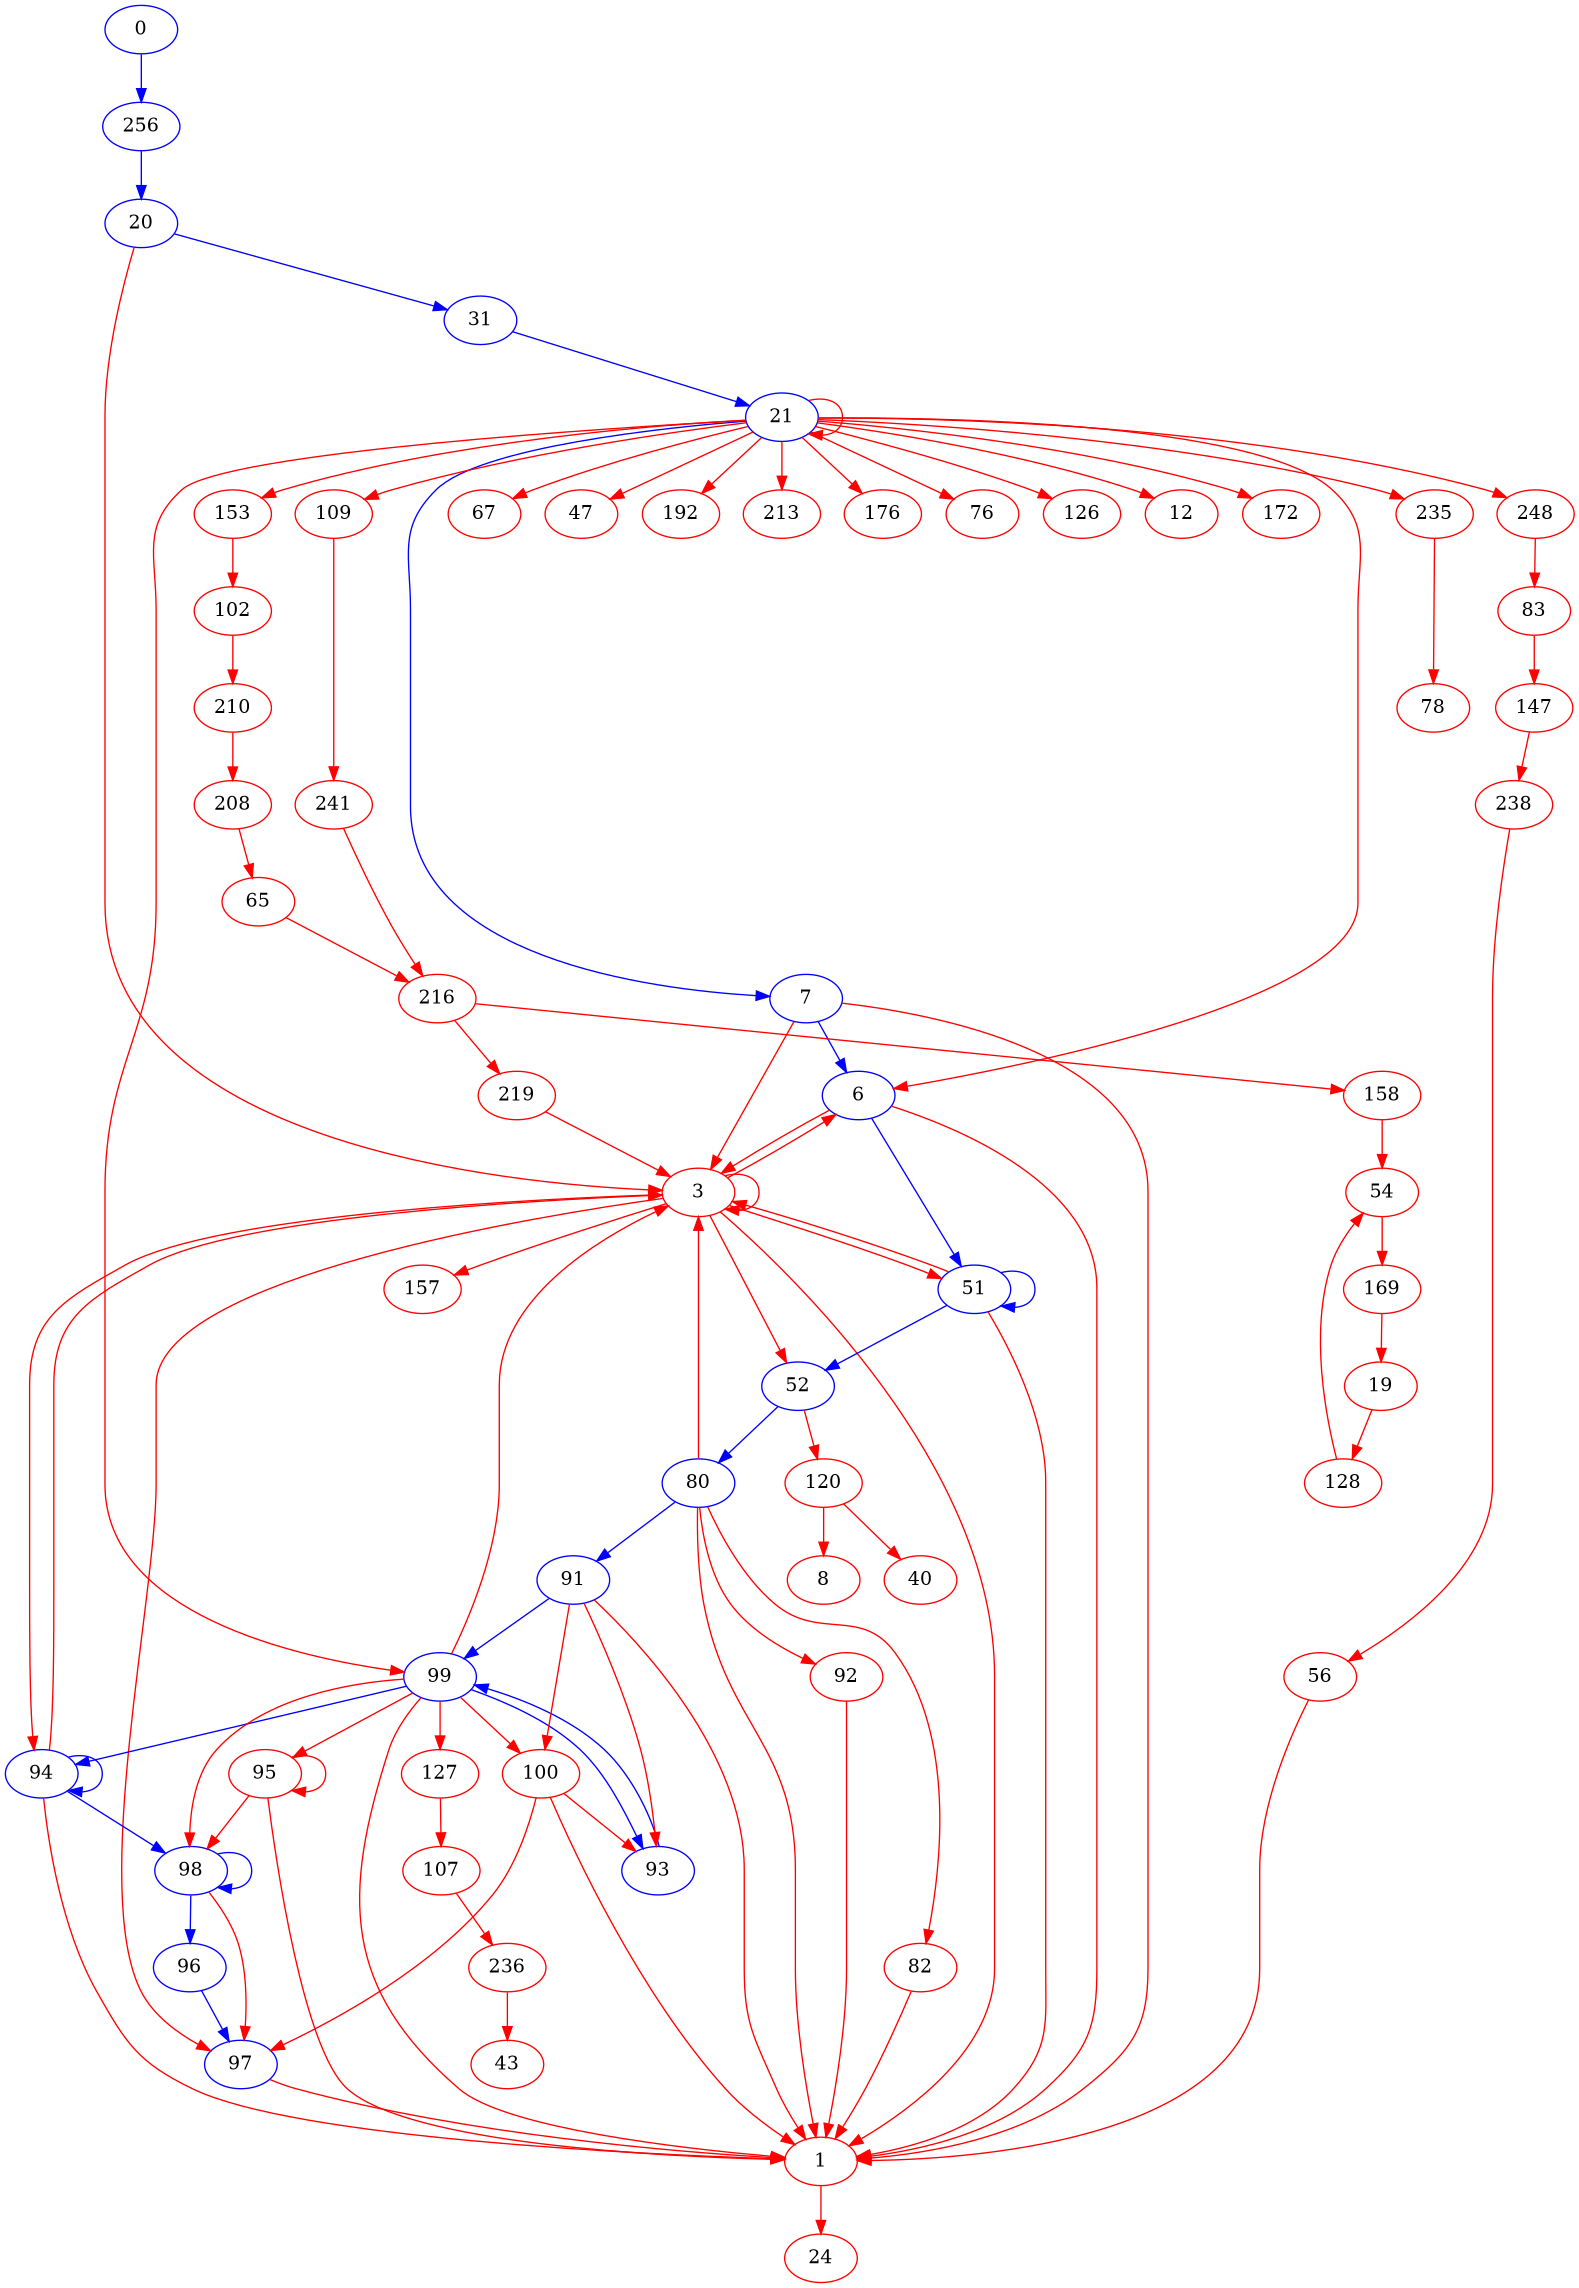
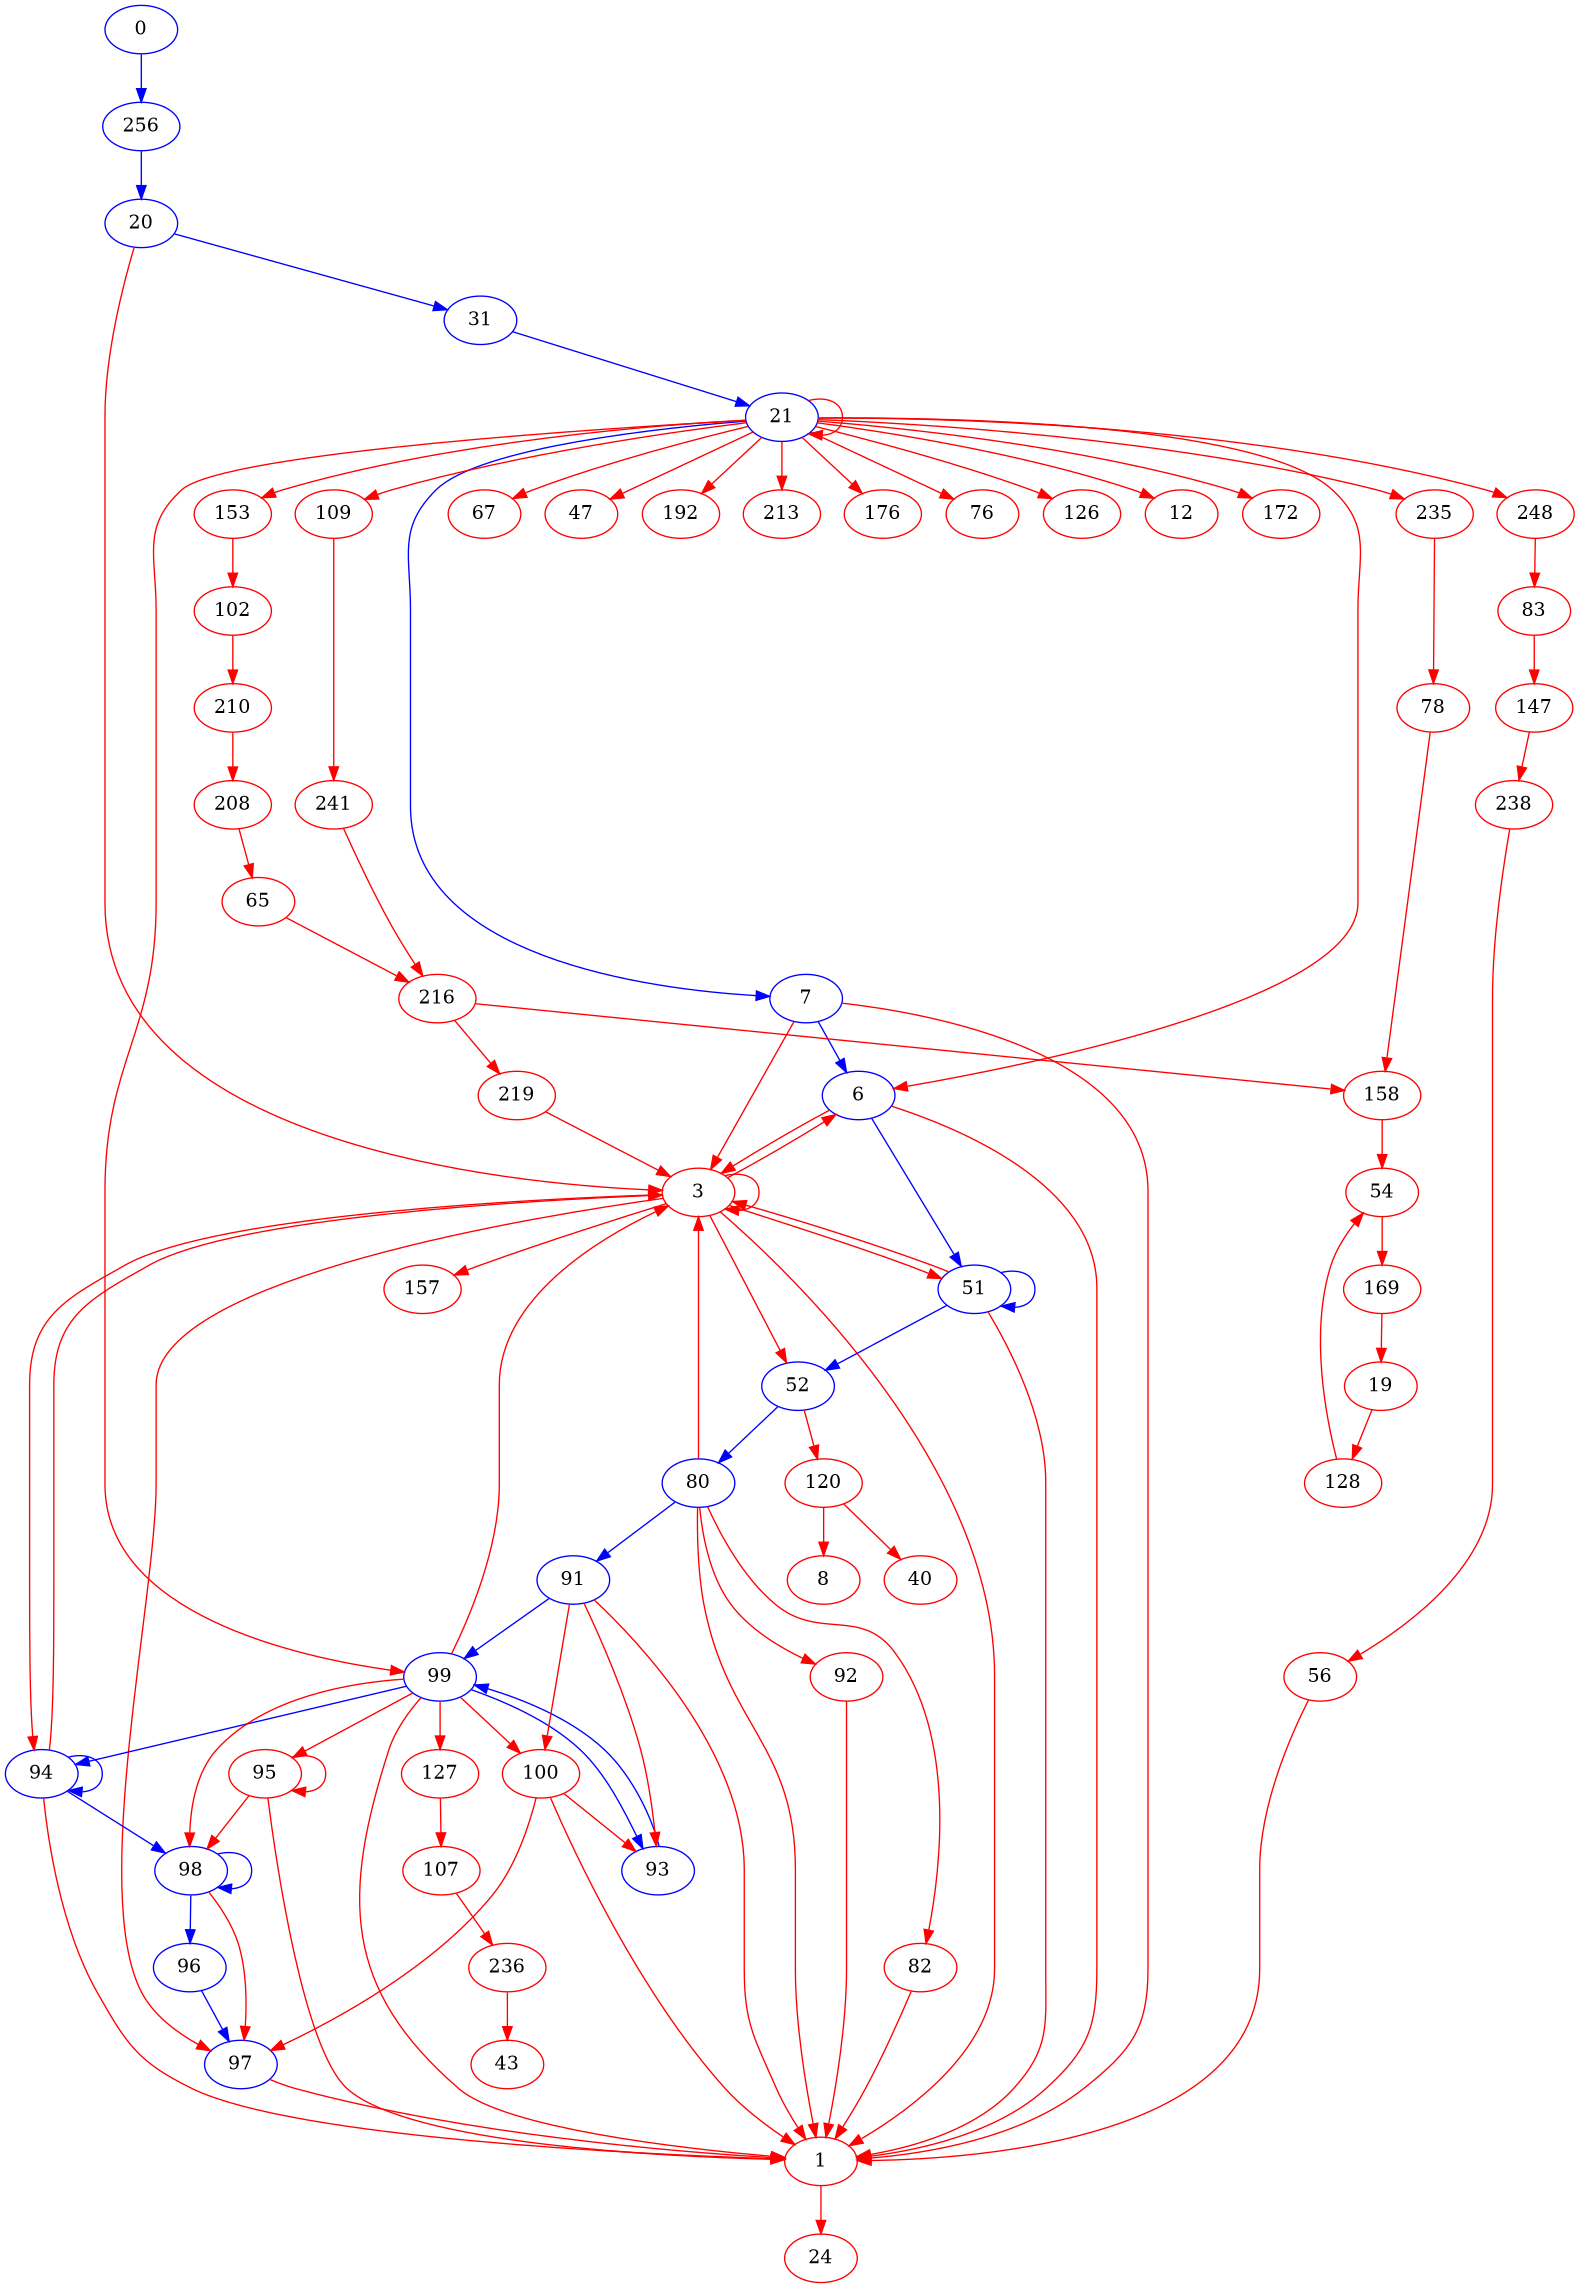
  digraph {
    node [color=red]
    edge [color=red]
    0 [color=blue]
    256 [color=blue]
    20 [color=blue]
    31 [color=blue]
    3
    21 [color=blue]
    6 [color=blue]
    1
    51 [color=blue]
    52 [color=blue]
    94 [color=blue]
    97 [color=blue]
    157
    7 [color=blue]
    99 [color=blue]
    235
    153
    248
    109
    67
    47
    192
    213
    176
    76
    126
    12
    172
    24
    80 [color=blue]
    120
    98 [color=blue]
    93 [color=blue]
    100
    127
    95
    78
    102
    83
    241
    96 [color=blue]
    107
    158
    n44 [label=210]
    147
    216
    91 [color=blue]
    92
    82
    40
    8
    236
    43
    54
    169
    19
    128
    208
    65
    219
    238
    56
    0 -> 256 [color=blue]
    256 -> 20 [color=blue]
    20 -> 31 [color=blue]
    20 -> 3
    31 -> 21 [color=blue]
    3 -> 3
    3 -> 6
    3 -> 1
    3 -> 51
    3 -> 52
    3 -> 94
    3 -> 97
    3 -> 157
    21 -> 21
    21 -> 6
    21 -> 7 [color=blue]
    21 -> 99
    21 -> 235
    21 -> 153
    21 -> 248
    21 -> 109
    21 -> 67
    21 -> 47
    21 -> 192
    21 -> 213
    21 -> 176
    21 -> 76
    21 -> 126
    21 -> 12
    21 -> 172
    6 -> 3
    6 -> 1
    6 -> 51 [color=blue]
    1 -> 24
    51 -> 3
    51 -> 1
    51 -> 51 [color=blue]
    51 -> 52 [color=blue]
    52 -> 80 [color=blue]
    52 -> 120
    94 -> 3
    94 -> 1
    94 -> 94 [color=blue]
    94 -> 98 [color=blue]
    97 -> 1
    7 -> 3
    7 -> 6 [color=blue]
    7 -> 1
    99 -> 3
    99 -> 1
    99 -> 94 [color=blue]
    99 -> 98
    99 -> 93 [color=blue]
    99 -> 100
    99 -> 127
    99 -> 95
    235 -> 78
    153 -> 102
    248 -> 83
    109 -> 241
    80 -> 3
    80 -> 1
    80 -> 91 [color=blue]
    80 -> 92
    80 -> 82
    120 -> 40
    120 -> 8
    98 -> 97
    98 -> 98 [color=blue]
    98 -> 96 [color=blue]
    93 -> 99 [color=blue]
    100 -> 1
    100 -> 97
    100 -> 93
    127 -> 107
    95 -> 1
    95 -> 98
    95 -> 95
+   78 -> 158
    102 -> n44
    83 -> 147
    241 -> 216
    96 -> 97 [color=blue]
    107 -> 236
    158 -> 54
    n44 -> 208
    147 -> 238
    216 -> 158
    216 -> 219
    91 -> 1
    91 -> 99 [color=blue]
    91 -> 93
    91 -> 100
    92 -> 1
    82 -> 1
    236 -> 43
    54 -> 169
    169 -> 19
    19 -> 128
    128 -> 54
    208 -> 65
    65 -> 216
    219 -> 3
    238 -> 56
    56 -> 1
  }
